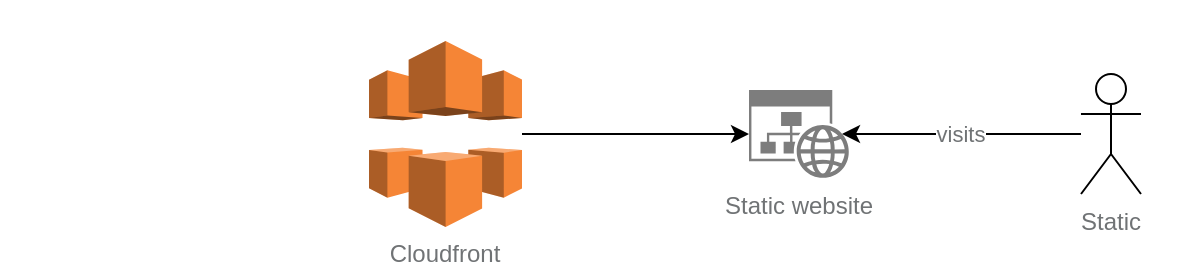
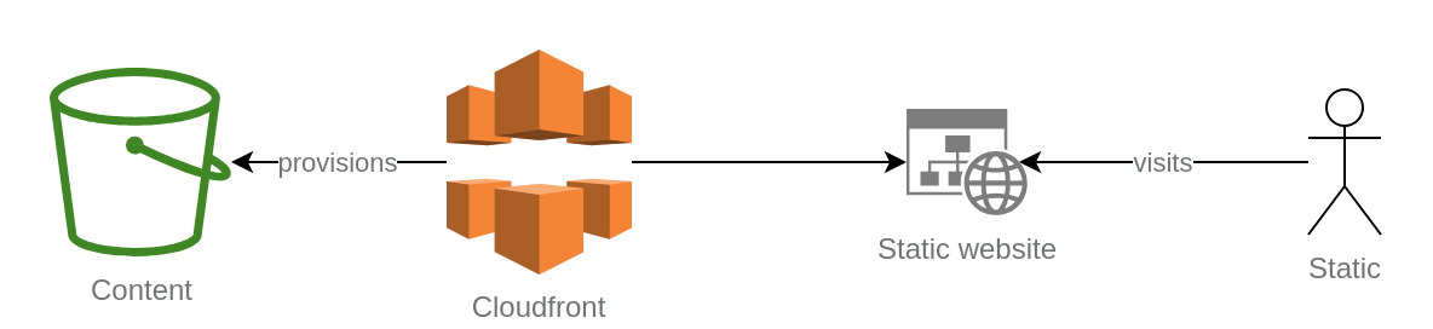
  <mxCell id="0" />
  <mxCell id="1" parent="0" />
+ <mxCell id="2" value="Content" style="sketch=0;outlineConnect=0;fontColor=#707375;gradientColor=none;fillColor=#3F8624;strokeColor=none;dashed=0;verticalLabelPosition=bottom;verticalAlign=top;align=center;html=1;fontSize=12;fontStyle=0;aspect=fixed;pointerEvents=1;shape=mxgraph.aws4.bucket;" parent="1" vertex="1"><mxGeometry x="20" y="27.5" width="75" height="78" as="geometry" /></mxCell>
+ <mxCell id="3" value="provisions" style="edgeStyle=none;html=1;fontColor=#707375;" parent="1" source="5" target="2" edge="1"><mxGeometry relative="1" as="geometry" /></mxCell>
  <mxCell id="4" style="edgeStyle=none;html=1;entryX=0;entryY=0.5;entryDx=0;entryDy=0;entryPerimeter=0;fontColor=#707375;" parent="1" source="5" target="6" edge="1"><mxGeometry relative="1" as="geometry" /></mxCell>
  <mxCell id="5" value="Cloudfront" style="outlineConnect=0;dashed=0;verticalLabelPosition=bottom;verticalAlign=top;align=center;html=1;shape=mxgraph.aws3.cloudfront;fillColor=#F58536;gradientColor=none;fontColor=#707375;" parent="1" vertex="1"><mxGeometry x="184" y="20" width="76.5" height="93" as="geometry" /></mxCell>
  <mxCell id="6" value="Static website" style="sketch=0;aspect=fixed;pointerEvents=1;shadow=0;dashed=0;html=1;strokeColor=none;labelPosition=center;verticalLabelPosition=bottom;verticalAlign=top;align=center;shape=mxgraph.mscae.enterprise.website_generic;fillColor=#7D7D7D;fontColor=#707375;" parent="1" vertex="1"><mxGeometry x="374" y="44.5" width="50" height="44" as="geometry" /></mxCell>
  <mxCell id="7" value="visits" style="edgeStyle=none;html=1;entryX=0.93;entryY=0.5;entryDx=0;entryDy=0;entryPerimeter=0;fontColor=#707375;" edge="1" parent="1" source="8" target="6"><mxGeometry relative="1" as="geometry" /></mxCell>
  <mxCell id="8" value="Static" style="shape=umlActor;verticalLabelPosition=bottom;verticalAlign=top;html=1;outlineConnect=0;fontColor=#707375;" vertex="1" parent="1"><mxGeometry x="540" y="36.5" width="30" height="60" as="geometry" /></mxCell>
